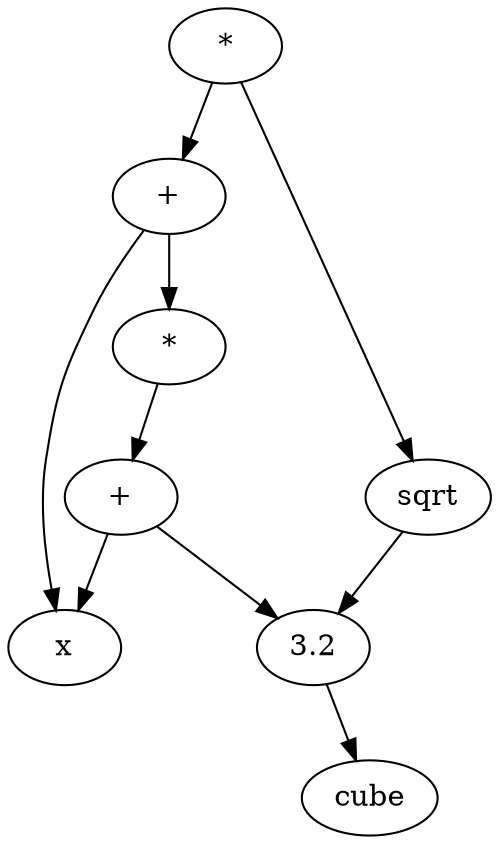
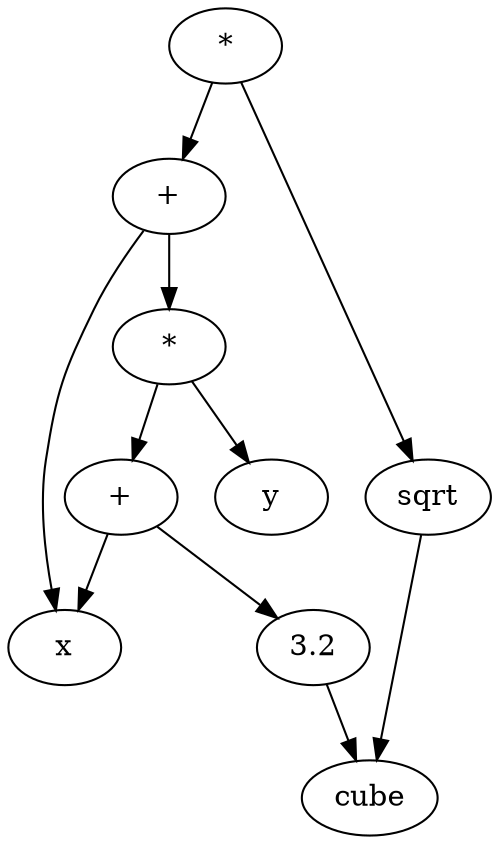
  digraph {
    n1 [label="*"]
    n2 [label="+"]
    n3 [label=sqrt]
    n4 [label="*"]
    n5 [label=x]
    n6 [label=cube]
    n7 [label="+"]
+   n8 [label=y]
    n9 [label=3.2]
    n1 -> n2
    n1 -> n3
    n2 -> n4
    n2 -> n5
-   n3 -> n9
+   n3 -> n6
    n4 -> n7
+   n4 -> n8
    n7 -> n5
    n7 -> n9
    n9 -> n6
  }
